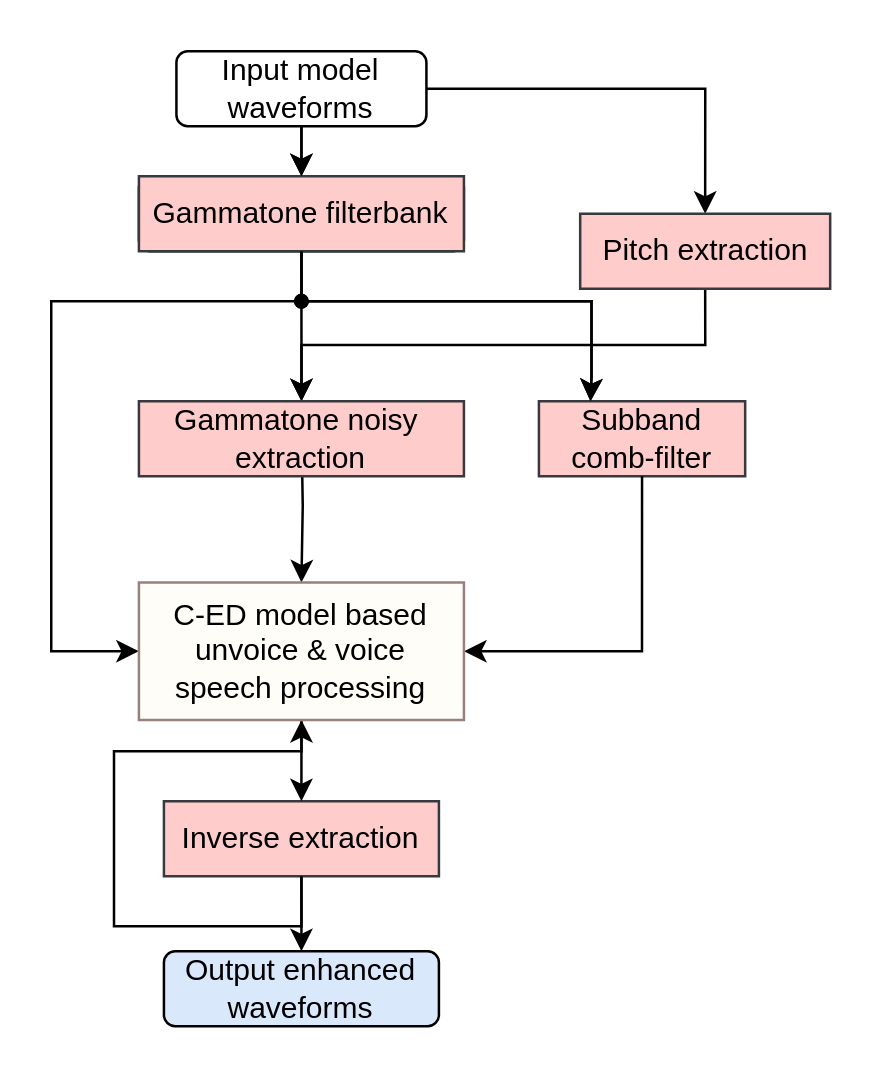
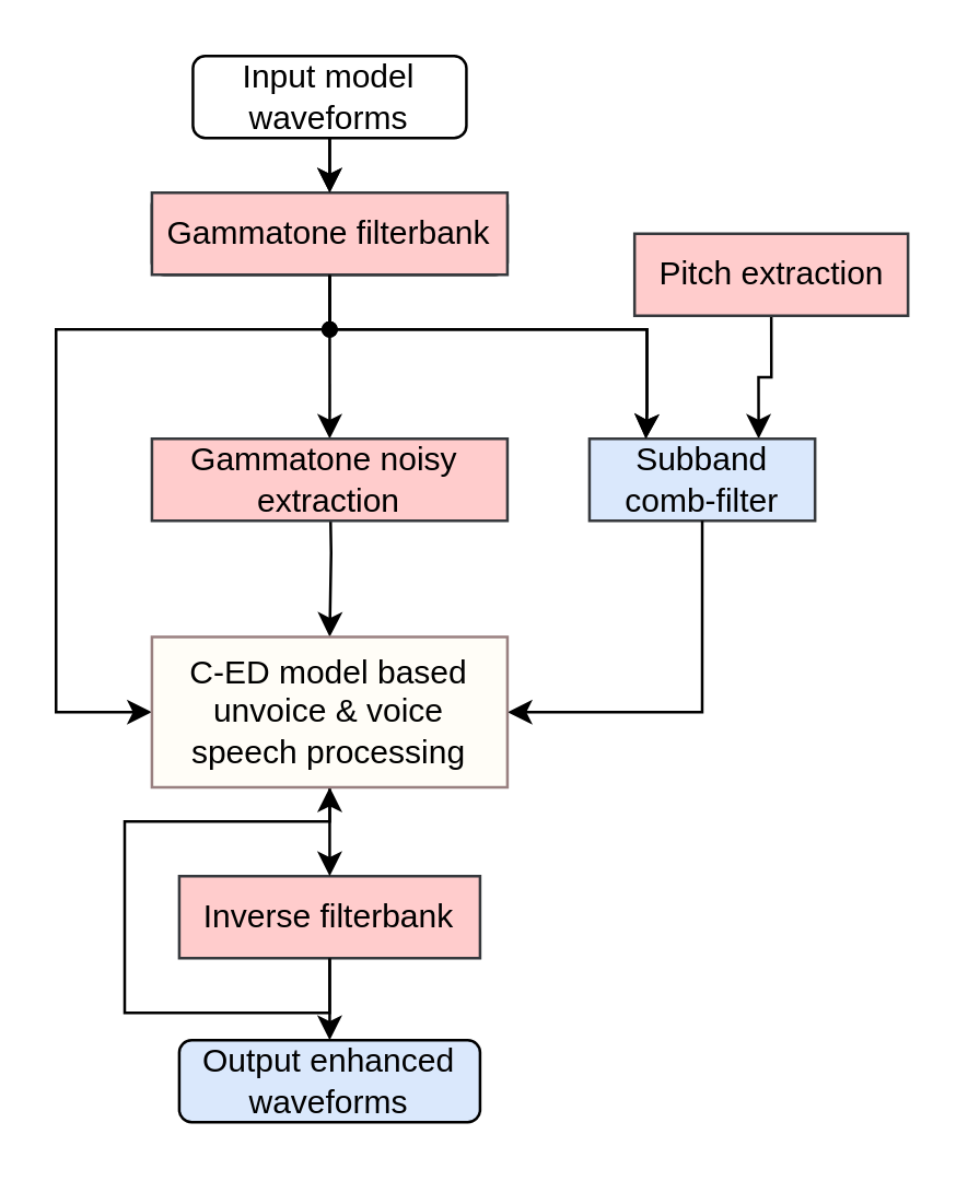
  <mxCell id="0" />
  <mxCell id="1" parent="0" />
  <mxCell id="2" style="edgeStyle=orthogonalEdgeStyle;rounded=0;orthogonalLoop=1;jettySize=auto;html=1;exitX=0.5;exitY=1;exitDx=0;exitDy=0;entryX=0.5;entryY=0;entryDx=0;entryDy=0;" edge="1" parent="1" source="4" target="8"><mxGeometry relative="1" as="geometry" /></mxCell>
- <mxCell id="3" style="edgeStyle=orthogonalEdgeStyle;rounded=0;orthogonalLoop=1;jettySize=auto;html=1;exitX=1;exitY=0.5;exitDx=0;exitDy=0;entryX=0.5;entryY=0;entryDx=0;entryDy=0;" edge="1" parent="1" source="4" target="6"><mxGeometry relative="1" as="geometry" /></mxCell>
  <mxCell id="4" value="Input model waveforms" style="rounded=1;whiteSpace=wrap;html=1;" vertex="1" parent="1"><mxGeometry x="70.07" y="20" width="100" height="30" as="geometry" /></mxCell>
- <mxCell id="5" style="edgeStyle=orthogonalEdgeStyle;rounded=0;orthogonalLoop=1;jettySize=auto;html=1;exitX=0.5;exitY=1;exitDx=0;exitDy=0;" edge="1" parent="1" source="6" target="21"><mxGeometry relative="1" as="geometry"><mxPoint x="252.57" y="160" as="targetPoint" /></mxGeometry></mxCell>
+ <mxCell id="5" style="edgeStyle=orthogonalEdgeStyle;rounded=0;orthogonalLoop=1;jettySize=auto;html=1;exitX=0.5;exitY=1;exitDx=0;exitDy=0;entryX=0.75;entryY=0;entryDx=0;entryDy=0;" edge="1" parent="1" source="6" target="9"><mxGeometry relative="1" as="geometry"><mxPoint x="252.57" y="160" as="targetPoint" /></mxGeometry></mxCell>
  <mxCell id="6" value="Pitch&amp;nbsp;extraction" style="rounded=0;whiteSpace=wrap;html=1;fillColor=#ffcccc;strokeColor=#36393d;" vertex="1" parent="1"><mxGeometry x="231.57" y="85" width="100" height="30" as="geometry" /></mxCell>
  <mxCell id="7" style="edgeStyle=orthogonalEdgeStyle;rounded=0;orthogonalLoop=1;jettySize=auto;html=1;exitX=0.5;exitY=1;exitDx=0;exitDy=0;entryX=0.25;entryY=0;entryDx=0;entryDy=0;" edge="1" parent="1" source="8" target="9"><mxGeometry relative="1" as="geometry"><mxPoint x="265.07" y="150" as="targetPoint" /><Array as="points"><mxPoint x="120.07" y="120" /><mxPoint x="236.07" y="120" /><mxPoint x="236.07" y="150" /></Array></mxGeometry></mxCell>
  <mxCell id="8" value="Gammatone&amp;nbsp;Filterbank" style="rounded=1;whiteSpace=wrap;html=1;" vertex="1" parent="1"><mxGeometry x="55.07" y="70" width="130" height="30" as="geometry" /></mxCell>
- <mxCell id="9" value="Subband&lt;br&gt;comb-filter" style="rounded=0;whiteSpace=wrap;html=1;fillColor=#ffcccc;strokeColor=#36393d;" vertex="1" parent="1"><mxGeometry x="215.07" y="160" width="82.5" height="30" as="geometry" /></mxCell>
+ <mxCell id="9" value="Subband&lt;br&gt;comb-filter" style="rounded=0;whiteSpace=wrap;html=1;fillColor=#dae8fc;strokeColor=#36393d;" vertex="1" parent="1"><mxGeometry x="215.07" y="160" width="82.5" height="30" as="geometry" /></mxCell>
  <mxCell id="10" style="edgeStyle=orthogonalEdgeStyle;rounded=0;orthogonalLoop=1;jettySize=auto;html=1;exitX=0.5;exitY=1;exitDx=0;exitDy=0;entryX=0.5;entryY=0;entryDx=0;entryDy=0;" edge="1" parent="1" target="23"><mxGeometry relative="1" as="geometry"><mxPoint x="120.07" y="200" as="targetPoint" /><mxPoint x="120.07" y="170" as="sourcePoint" /></mxGeometry></mxCell>
  <mxCell id="11" value="Output enhanced waveforms" style="rounded=1;whiteSpace=wrap;html=1;fillColor=#dae8fc;" vertex="1" parent="1"><mxGeometry x="65.07" y="380" width="110" height="30" as="geometry" /></mxCell>
  <mxCell id="12" value="" style="shape=waypoint;sketch=0;fillStyle=solid;size=6;pointerEvents=1;points=[];resizable=0;rotatable=0;perimeter=centerPerimeter;snapToPoint=1;" vertex="1" parent="1"><mxGeometry x="110.07" y="110" width="20" height="20" as="geometry" /></mxCell>
  <mxCell id="13" style="edgeStyle=orthogonalEdgeStyle;rounded=0;orthogonalLoop=1;jettySize=auto;html=1;exitX=0.5;exitY=1;exitDx=0;exitDy=0;" edge="1" parent="1" source="14" target="23"><mxGeometry relative="1" as="geometry" /></mxCell>
- <mxCell id="14" value="Inverse extraction" style="rounded=0;whiteSpace=wrap;html=1;fillColor=#ffcccc;strokeColor=#36393d;" vertex="1" parent="1"><mxGeometry x="65.07" y="320" width="110" height="30" as="geometry" /></mxCell>
+ <mxCell id="14" value="Inverse filterbank" style="rounded=0;whiteSpace=wrap;html=1;fillColor=#ffcccc;strokeColor=#36393d;" vertex="1" parent="1"><mxGeometry x="65.07" y="320" width="110" height="30" as="geometry" /></mxCell>
  <mxCell id="15" style="edgeStyle=orthogonalEdgeStyle;rounded=0;orthogonalLoop=1;jettySize=auto;html=1;exitX=0.5;exitY=1;exitDx=0;exitDy=0;entryX=0;entryY=0.5;entryDx=0;entryDy=0;" edge="1" parent="1" source="16" target="23"><mxGeometry relative="1" as="geometry"><Array as="points"><mxPoint x="120.04" y="120" /><mxPoint x="20.04" y="120" /><mxPoint x="20.04" y="260" /></Array><mxPoint x="55.07" y="275" as="targetPoint" /></mxGeometry></mxCell>
  <mxCell id="16" value="Gammatone&amp;nbsp;filterbank" style="rounded=0;whiteSpace=wrap;html=1;fillColor=#ffcccc;strokeColor=#36393d;" vertex="1" parent="1"><mxGeometry x="55.07" y="70" width="130" height="30" as="geometry" /></mxCell>
  <mxCell id="17" style="edgeStyle=orthogonalEdgeStyle;rounded=0;orthogonalLoop=1;jettySize=auto;html=1;exitX=0.5;exitY=1;exitDx=0;exitDy=0;entryX=0.5;entryY=0;entryDx=0;entryDy=0;" edge="1" parent="1"><mxGeometry relative="1" as="geometry"><mxPoint x="120.07" y="50" as="sourcePoint" /><mxPoint x="120.07" y="70" as="targetPoint" /></mxGeometry></mxCell>
  <mxCell id="18" style="edgeStyle=orthogonalEdgeStyle;rounded=0;orthogonalLoop=1;jettySize=auto;html=1;exitDx=0;exitDy=0;entryX=0.5;entryY=0;entryDx=0;entryDy=0;" edge="1" parent="1" source="24" target="21"><mxGeometry relative="1" as="geometry" /></mxCell>
  <mxCell id="19" style="edgeStyle=orthogonalEdgeStyle;rounded=0;orthogonalLoop=1;jettySize=auto;html=1;exitX=0.5;exitY=1;exitDx=0;exitDy=0;entryX=0.25;entryY=0;entryDx=0;entryDy=0;" edge="1" parent="1"><mxGeometry relative="1" as="geometry"><mxPoint x="235.695" y="160" as="targetPoint" /><Array as="points"><mxPoint x="120.07" y="120" /><mxPoint x="236.07" y="120" /><mxPoint x="236.07" y="150" /></Array><mxPoint x="120.07" y="100" as="sourcePoint" /></mxGeometry></mxCell>
  <mxCell id="20" style="edgeStyle=orthogonalEdgeStyle;rounded=0;orthogonalLoop=1;jettySize=auto;html=1;exitX=0.5;exitY=1;exitDx=0;exitDy=0;entryX=1;entryY=0.5;entryDx=0;entryDy=0;" edge="1" parent="1" target="23"><mxGeometry relative="1" as="geometry"><mxPoint x="185.07" y="275" as="targetPoint" /><Array as="points"><mxPoint x="256.04" y="260" /></Array><mxPoint x="256.32" y="190" as="sourcePoint" /></mxGeometry></mxCell>
  <mxCell id="21" value="Gammatone&amp;nbsp;noisy&amp;nbsp;&lt;br&gt;extraction" style="rounded=0;whiteSpace=wrap;html=1;fillColor=#ffcccc;strokeColor=#36393d;" vertex="1" parent="1"><mxGeometry x="55.07" y="160" width="130" height="30" as="geometry" /></mxCell>
  <mxCell id="22" style="edgeStyle=orthogonalEdgeStyle;rounded=0;orthogonalLoop=1;jettySize=auto;html=1;exitX=0.5;exitY=1;exitDx=0;exitDy=0;entryX=0.5;entryY=0;entryDx=0;entryDy=0;" edge="1" parent="1" source="23"><mxGeometry relative="1" as="geometry"><mxPoint x="120.07" y="320" as="targetPoint" /></mxGeometry></mxCell>
  <mxCell id="23" value="C-ED model&amp;nbsp;based unvoice &amp;amp; voice&lt;br style=&quot;border-color: var(--border-color);&quot;&gt;speech processing" style="whiteSpace=wrap;html=1;fillColor=#fffdf7;strokeColor=#998080;rounded=0;" vertex="1" parent="1"><mxGeometry x="55.07" y="232.5" width="130" height="55" as="geometry" /></mxCell>
  <mxCell id="24" value="" style="shape=waypoint;sketch=0;fillStyle=solid;size=6;pointerEvents=1;points=[];resizable=0;rotatable=0;perimeter=centerPerimeter;snapToPoint=1;" vertex="1" parent="1"><mxGeometry x="110.07" y="110" width="20" height="20" as="geometry" /></mxCell>
  <mxCell id="25" style="edgeStyle=orthogonalEdgeStyle;rounded=0;orthogonalLoop=1;jettySize=auto;html=1;exitX=0.5;exitY=1;exitDx=0;exitDy=0;entryX=0.5;entryY=0;entryDx=0;entryDy=0;" edge="1" parent="1"><mxGeometry relative="1" as="geometry"><mxPoint x="120.07" y="350" as="sourcePoint" /><mxPoint x="120.07" y="380" as="targetPoint" /></mxGeometry></mxCell>
